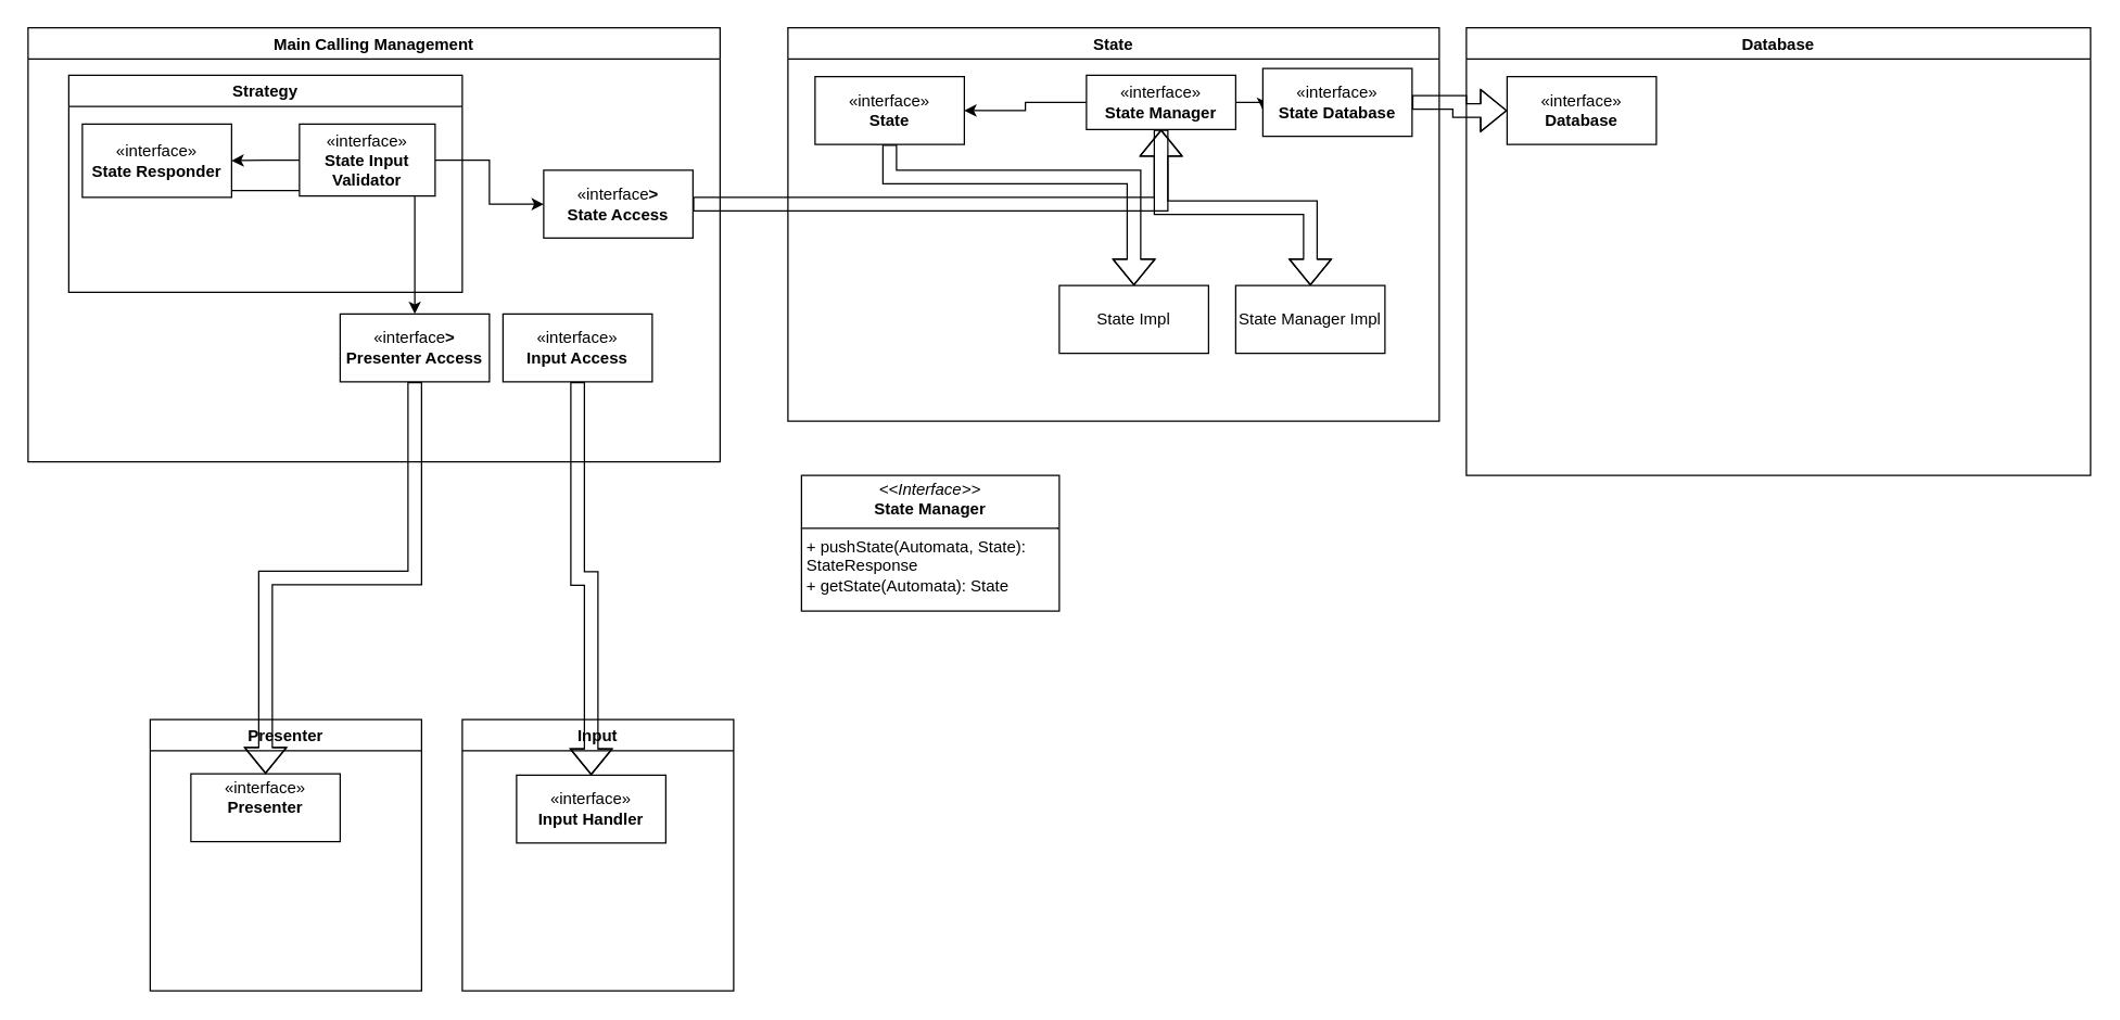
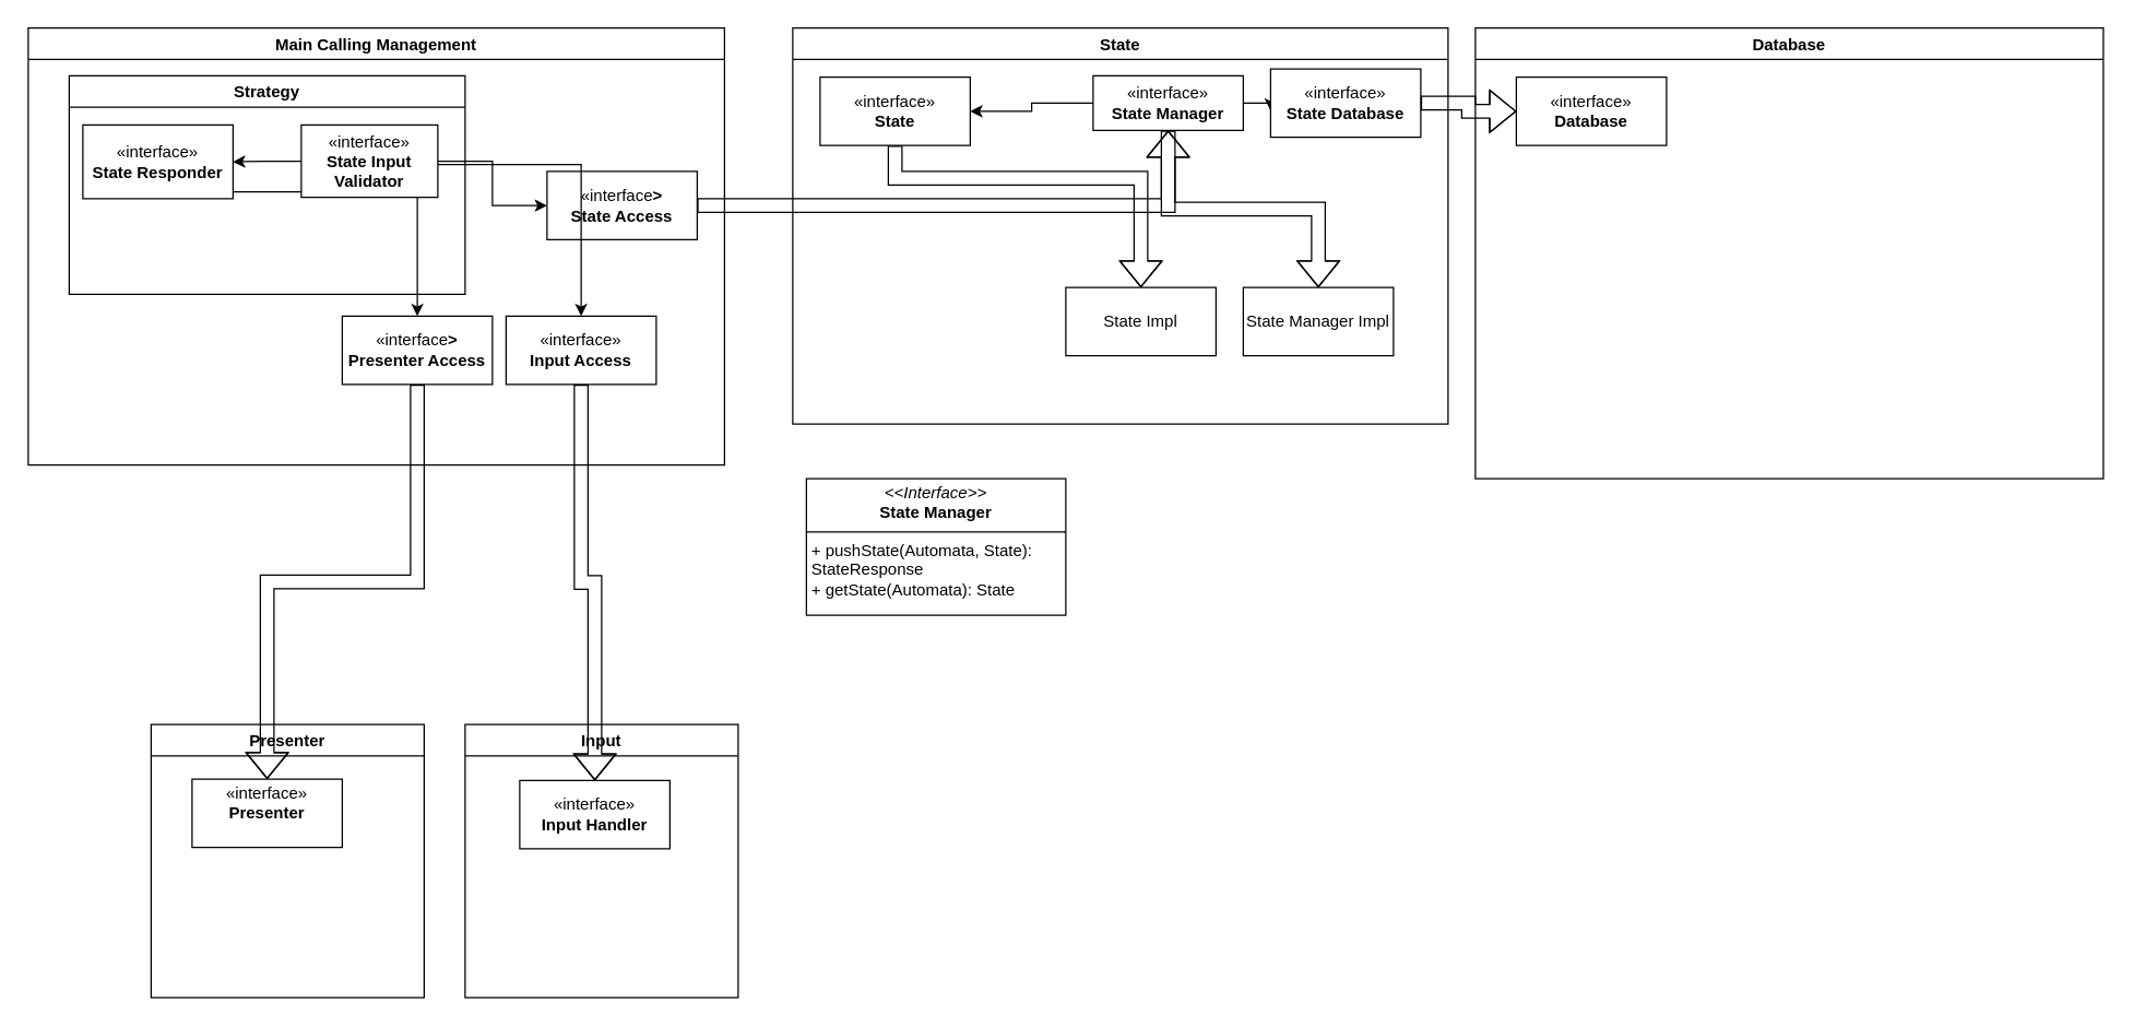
  <mxCell id="0" />
  <mxCell id="1" parent="0" />
  <mxCell id="2" value="State" style="swimlane;" parent="1" vertex="1"><mxGeometry x="580" width="480" height="290" as="geometry" y="20" /></mxCell>
  <mxCell id="3" style="edgeStyle=orthogonalEdgeStyle;rounded=0;orthogonalLoop=1;jettySize=auto;html=1;entryX=0.5;entryY=0;entryDx=0;entryDy=0;shape=flexArrow;" parent="2" source="6" target="7" edge="1"><mxGeometry relative="1" as="geometry" /></mxCell>
  <mxCell id="4" style="edgeStyle=orthogonalEdgeStyle;rounded=0;orthogonalLoop=1;jettySize=auto;html=1;" parent="2" source="6" edge="1"><mxGeometry relative="1" as="geometry"><mxPoint x="350.059" y="60" as="targetPoint" /></mxGeometry></mxCell>
  <mxCell id="5" style="edgeStyle=orthogonalEdgeStyle;rounded=0;orthogonalLoop=1;jettySize=auto;html=1;entryX=1;entryY=0.5;entryDx=0;entryDy=0;" parent="2" source="6" target="9" edge="1"><mxGeometry relative="1" as="geometry" /></mxCell>
  <mxCell id="6" value="«interface»&lt;br&gt;&lt;div&gt;&lt;b&gt;State Manager&lt;br&gt;&lt;/b&gt;&lt;/div&gt;" style="html=1;whiteSpace=wrap;" parent="2" vertex="1"><mxGeometry x="220" y="35" width="110" height="40" as="geometry" /></mxCell>
  <mxCell id="7" value="State Manager Impl" style="html=1;whiteSpace=wrap;" parent="2" vertex="1"><mxGeometry x="330" y="190" width="110" height="50" as="geometry" /></mxCell>
  <mxCell id="8" style="edgeStyle=orthogonalEdgeStyle;rounded=0;orthogonalLoop=1;jettySize=auto;html=1;entryX=0.5;entryY=0;entryDx=0;entryDy=0;shape=flexArrow;" parent="2" source="9" target="10" edge="1"><mxGeometry relative="1" as="geometry"><Array as="points"><mxPoint x="75" y="110" /><mxPoint x="255" y="110" /></Array></mxGeometry></mxCell>
  <mxCell id="9" value="&lt;div&gt;«interface»&lt;/div&gt;&lt;div&gt;&lt;b&gt;State&lt;/b&gt;&lt;br&gt;&lt;/div&gt;" style="html=1;whiteSpace=wrap;" parent="2" vertex="1"><mxGeometry x="20" y="36" width="110" height="50" as="geometry" /></mxCell>
  <mxCell id="10" value="State Impl" style="html=1;whiteSpace=wrap;" parent="2" vertex="1"><mxGeometry x="200" y="190" width="110" height="50" as="geometry" /></mxCell>
  <mxCell id="11" value="&lt;div&gt;«interface»&lt;/div&gt;&lt;div&gt;&lt;b&gt;State Database&lt;/b&gt;&lt;br&gt;&lt;/div&gt;" style="html=1;whiteSpace=wrap;" parent="2" vertex="1"><mxGeometry x="350" y="30" width="110" height="50" as="geometry" /></mxCell>
  <mxCell id="12" value="Presenter" style="swimlane;" parent="1" vertex="1"><mxGeometry x="110" y="530" width="200" height="200" as="geometry" /></mxCell>
  <mxCell id="13" value="&lt;div&gt;«interface»&lt;/div&gt;&lt;div&gt;&lt;b&gt;Presenter&lt;/b&gt;&lt;/div&gt;&lt;div&gt;&lt;b&gt;&lt;br&gt;&lt;/b&gt;&lt;/div&gt;" style="html=1;whiteSpace=wrap;" parent="12" vertex="1"><mxGeometry x="30" y="40" width="110" height="50" as="geometry" /></mxCell>
  <mxCell id="14" value="Input" style="swimlane;" parent="1" vertex="1"><mxGeometry x="340" y="530" width="200" height="200" as="geometry" /></mxCell>
  <mxCell id="15" value="&lt;div&gt;«interface»&lt;/div&gt;&lt;div&gt;&lt;b&gt;Input Handler&lt;/b&gt;&lt;/div&gt;" style="html=1;whiteSpace=wrap;" parent="14" vertex="1"><mxGeometry x="40" y="41" width="110" height="50" as="geometry" /></mxCell>
  <mxCell id="16" value="Main Calling Management" style="swimlane;" parent="1" vertex="1"><mxGeometry width="510" height="320" as="geometry" x="20" y="20" /></mxCell>
  <mxCell id="17" value="&lt;div&gt;«interface&lt;b&gt;&amp;gt;&lt;/b&gt;&lt;/div&gt;&lt;div&gt;&lt;b&gt;State Access&lt;br&gt;&lt;/b&gt;&lt;/div&gt;" style="html=1;whiteSpace=wrap;" parent="16" vertex="1"><mxGeometry x="380" y="105" width="110" height="50" as="geometry" /></mxCell>
  <mxCell id="18" value="&lt;div&gt;«interface&lt;b&gt;&amp;gt;&lt;/b&gt;&lt;/div&gt;&lt;div&gt;&lt;b&gt;Presenter Access&lt;br&gt;&lt;/b&gt;&lt;/div&gt;" style="html=1;whiteSpace=wrap;" parent="16" vertex="1"><mxGeometry x="230" y="211" width="110" height="50" as="geometry" /></mxCell>
  <mxCell id="19" value="«interface»&lt;br&gt;&lt;b&gt;Input Access&lt;/b&gt;" style="html=1;whiteSpace=wrap;" parent="16" vertex="1"><mxGeometry x="350" y="211" width="110" height="50" as="geometry" /></mxCell>
+ <mxCell id="20" style="edgeStyle=orthogonalEdgeStyle;rounded=0;orthogonalLoop=1;jettySize=auto;html=1;entryX=0.5;entryY=0;entryDx=0;entryDy=0;" parent="16" source="25" target="19" edge="1"><mxGeometry relative="1" as="geometry"><Array as="points"><mxPoint x="285" y="100" /><mxPoint x="435" y="100" /></Array></mxGeometry></mxCell>
  <mxCell id="21" style="edgeStyle=orthogonalEdgeStyle;rounded=0;orthogonalLoop=1;jettySize=auto;html=1;entryX=0;entryY=0.5;entryDx=0;entryDy=0;" parent="16" source="25" target="17" edge="1"><mxGeometry relative="1" as="geometry" /></mxCell>
  <mxCell id="22" style="edgeStyle=orthogonalEdgeStyle;rounded=0;orthogonalLoop=1;jettySize=auto;html=1;entryX=0.5;entryY=0;entryDx=0;entryDy=0;" parent="16" source="24" target="18" edge="1"><mxGeometry relative="1" as="geometry"><Array as="points"><mxPoint x="166" y="120" /><mxPoint x="285" y="120" /></Array></mxGeometry></mxCell>
  <mxCell id="23" value="Strategy" style="swimlane;" parent="16" vertex="1"><mxGeometry x="30" y="35" width="290" height="160" as="geometry" /></mxCell>
  <mxCell id="24" value="&lt;div&gt;«interface»&lt;/div&gt;&lt;div&gt;&lt;b&gt;State Responder&lt;/b&gt;&lt;br&gt;&lt;/div&gt;" style="html=1;whiteSpace=wrap;" parent="23" vertex="1"><mxGeometry x="10" y="36" width="110" height="54" as="geometry" /></mxCell>
  <mxCell id="25" value="«interface»&lt;br&gt;&lt;b&gt;State Input Validator&lt;/b&gt;" style="html=1;whiteSpace=wrap;" parent="23" vertex="1"><mxGeometry x="170" y="36" width="100" height="53" as="geometry" /></mxCell>
  <mxCell id="26" style="edgeStyle=orthogonalEdgeStyle;rounded=0;orthogonalLoop=1;jettySize=auto;html=1;entryX=1;entryY=0.5;entryDx=0;entryDy=0;" parent="23" source="25" target="24" edge="1"><mxGeometry relative="1" as="geometry" /></mxCell>
  <mxCell id="27" style="edgeStyle=orthogonalEdgeStyle;rounded=0;orthogonalLoop=1;jettySize=auto;html=1;shape=flexArrow;" parent="1" source="17" target="6" edge="1"><mxGeometry relative="1" as="geometry" /></mxCell>
  <mxCell id="28" style="edgeStyle=orthogonalEdgeStyle;rounded=0;orthogonalLoop=1;jettySize=auto;html=1;shape=flexArrow;entryX=0.5;entryY=0;entryDx=0;entryDy=0;" parent="1" source="18" target="13" edge="1"><mxGeometry relative="1" as="geometry"><mxPoint x="210" y="560" as="targetPoint" /></mxGeometry></mxCell>
  <mxCell id="29" style="edgeStyle=orthogonalEdgeStyle;rounded=0;orthogonalLoop=1;jettySize=auto;html=1;entryX=0.5;entryY=0;entryDx=0;entryDy=0;shape=flexArrow;" parent="1" source="19" target="15" edge="1"><mxGeometry relative="1" as="geometry" /></mxCell>
  <mxCell id="30" value="Database" style="swimlane;" parent="1" vertex="1"><mxGeometry x="1080" width="460" height="330" as="geometry" y="20" /></mxCell>
  <mxCell id="31" value="&lt;div&gt;«interface»&lt;/div&gt;&lt;div&gt;&lt;b&gt;Database&lt;/b&gt;&lt;br&gt;&lt;/div&gt;" style="html=1;whiteSpace=wrap;" parent="30" vertex="1"><mxGeometry x="30" y="36" width="110" height="50" as="geometry" /></mxCell>
  <mxCell id="32" style="edgeStyle=orthogonalEdgeStyle;rounded=0;orthogonalLoop=1;jettySize=auto;html=1;entryX=0;entryY=0.5;entryDx=0;entryDy=0;shape=flexArrow;" parent="1" source="11" target="31" edge="1"><mxGeometry relative="1" as="geometry" /></mxCell>
  <mxCell id="33" value="&lt;p style=&quot;margin:0px;margin-top:4px;text-align:center;&quot;&gt;&lt;i&gt;&amp;lt;&amp;lt;Interface&amp;gt;&amp;gt;&lt;/i&gt;&lt;br&gt;&lt;b&gt;State Manager&lt;/b&gt;&lt;br&gt;&lt;/p&gt;&lt;hr size=&quot;1&quot; style=&quot;border-style:solid;&quot;&gt;&lt;p style=&quot;margin:0px;margin-left:4px;&quot;&gt;+ pushState(Automata, State): StateResponse&lt;br&gt;+ getState(Automata): State&lt;/p&gt;&lt;p style=&quot;margin:0px;margin-left:4px;&quot;&gt;&lt;br&gt;&lt;/p&gt;" style="verticalAlign=top;align=left;overflow=fill;html=1;whiteSpace=wrap;" vertex="1" parent="1"><mxGeometry x="590" y="350" width="190" height="100" as="geometry" /></mxCell>
